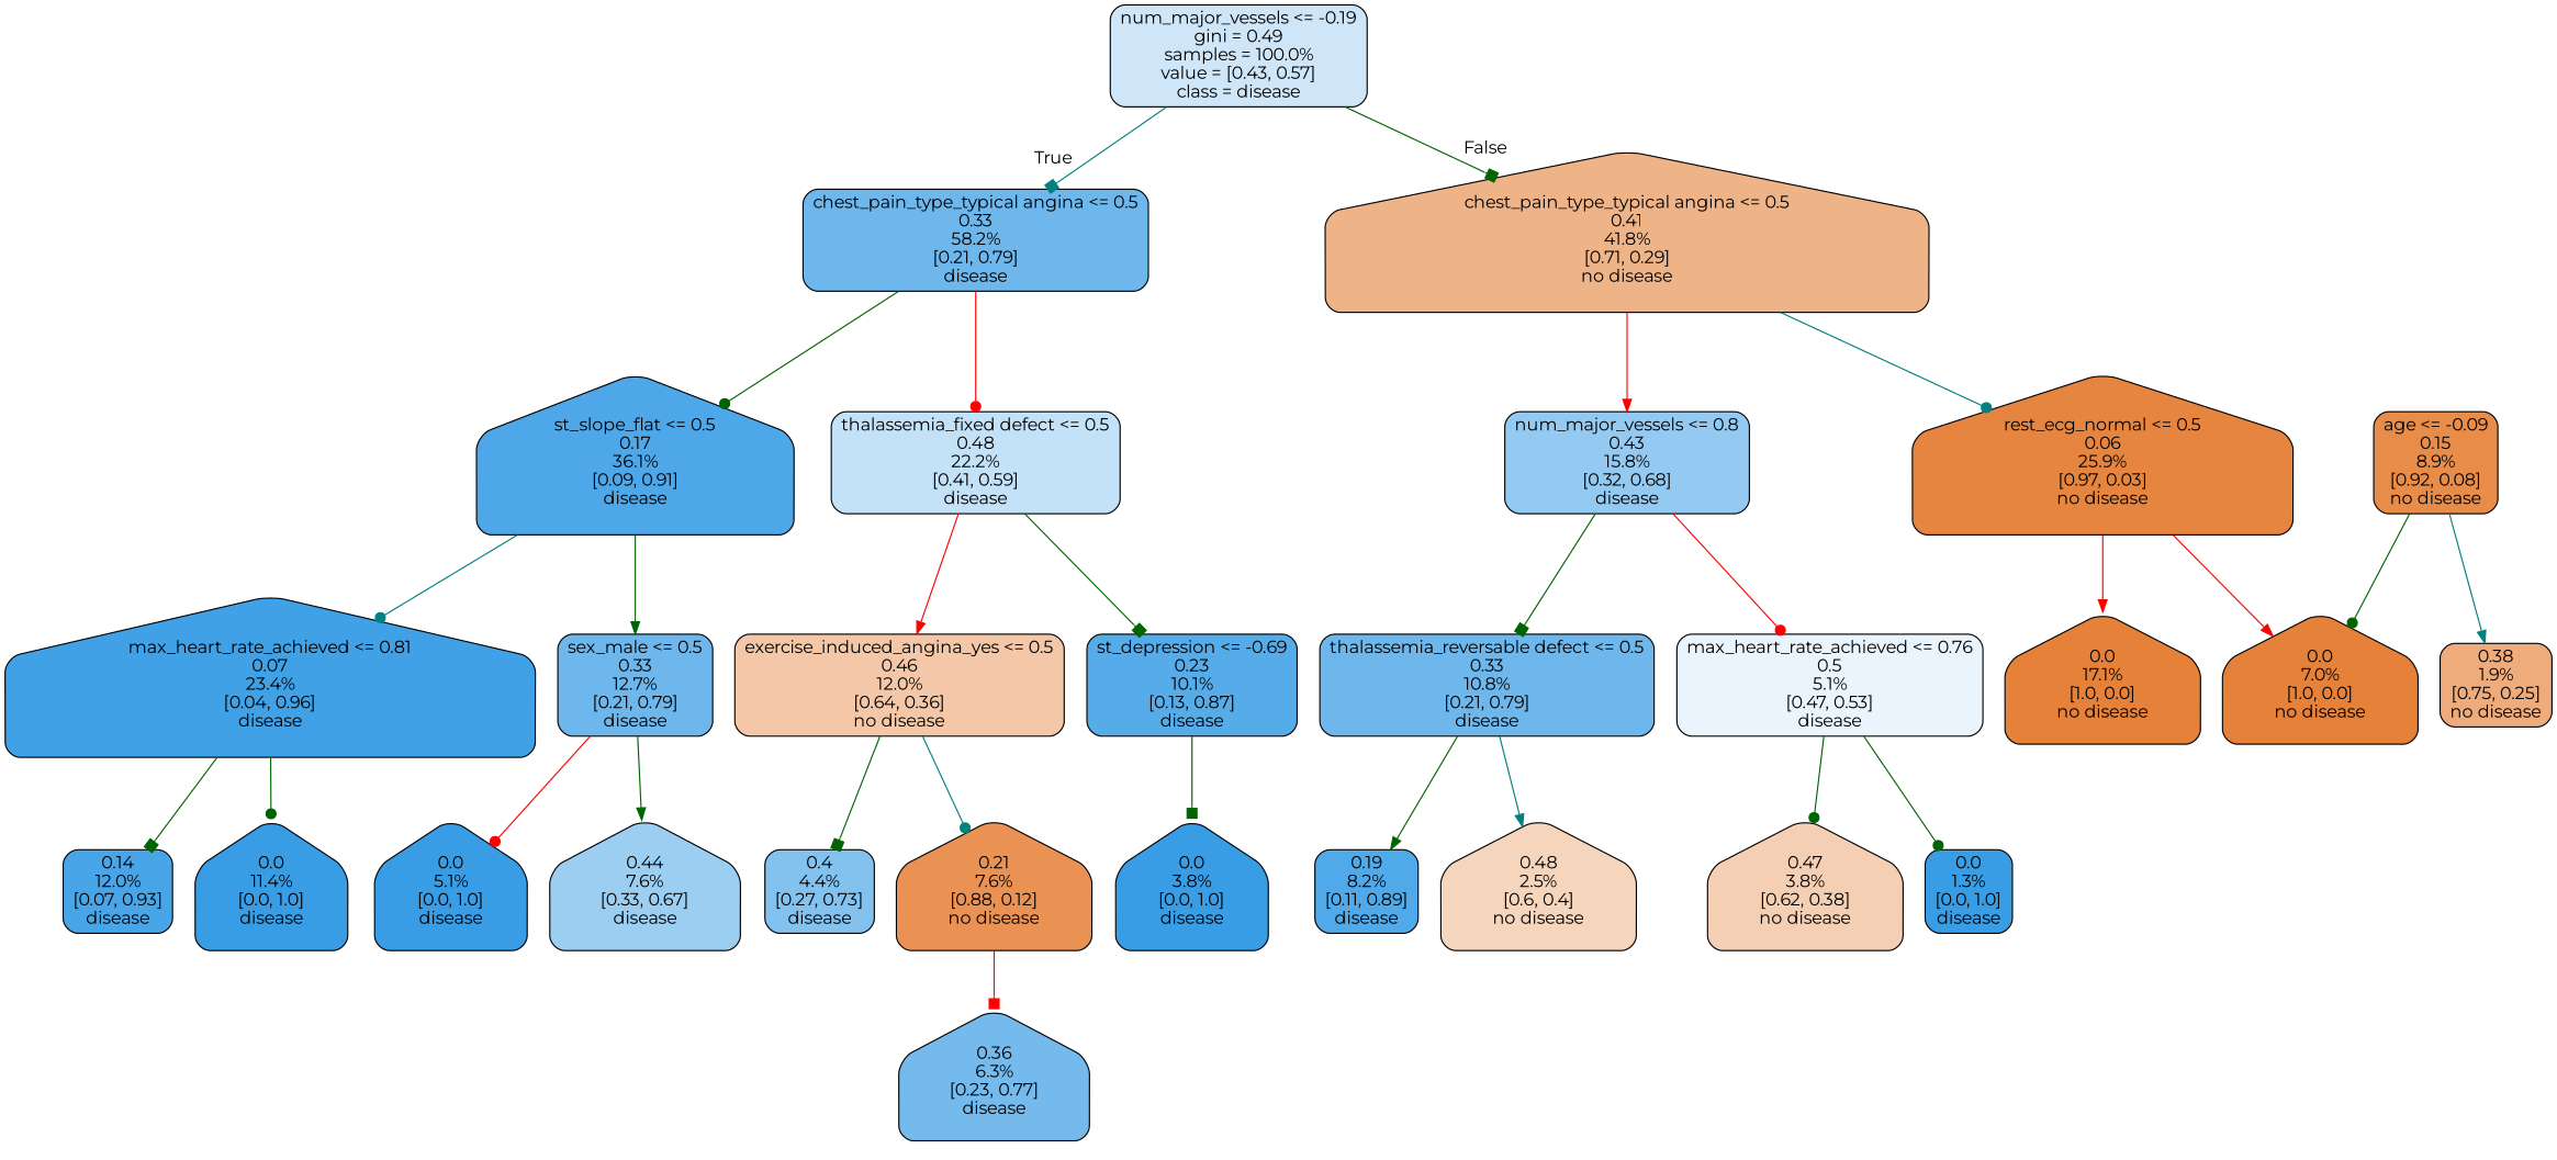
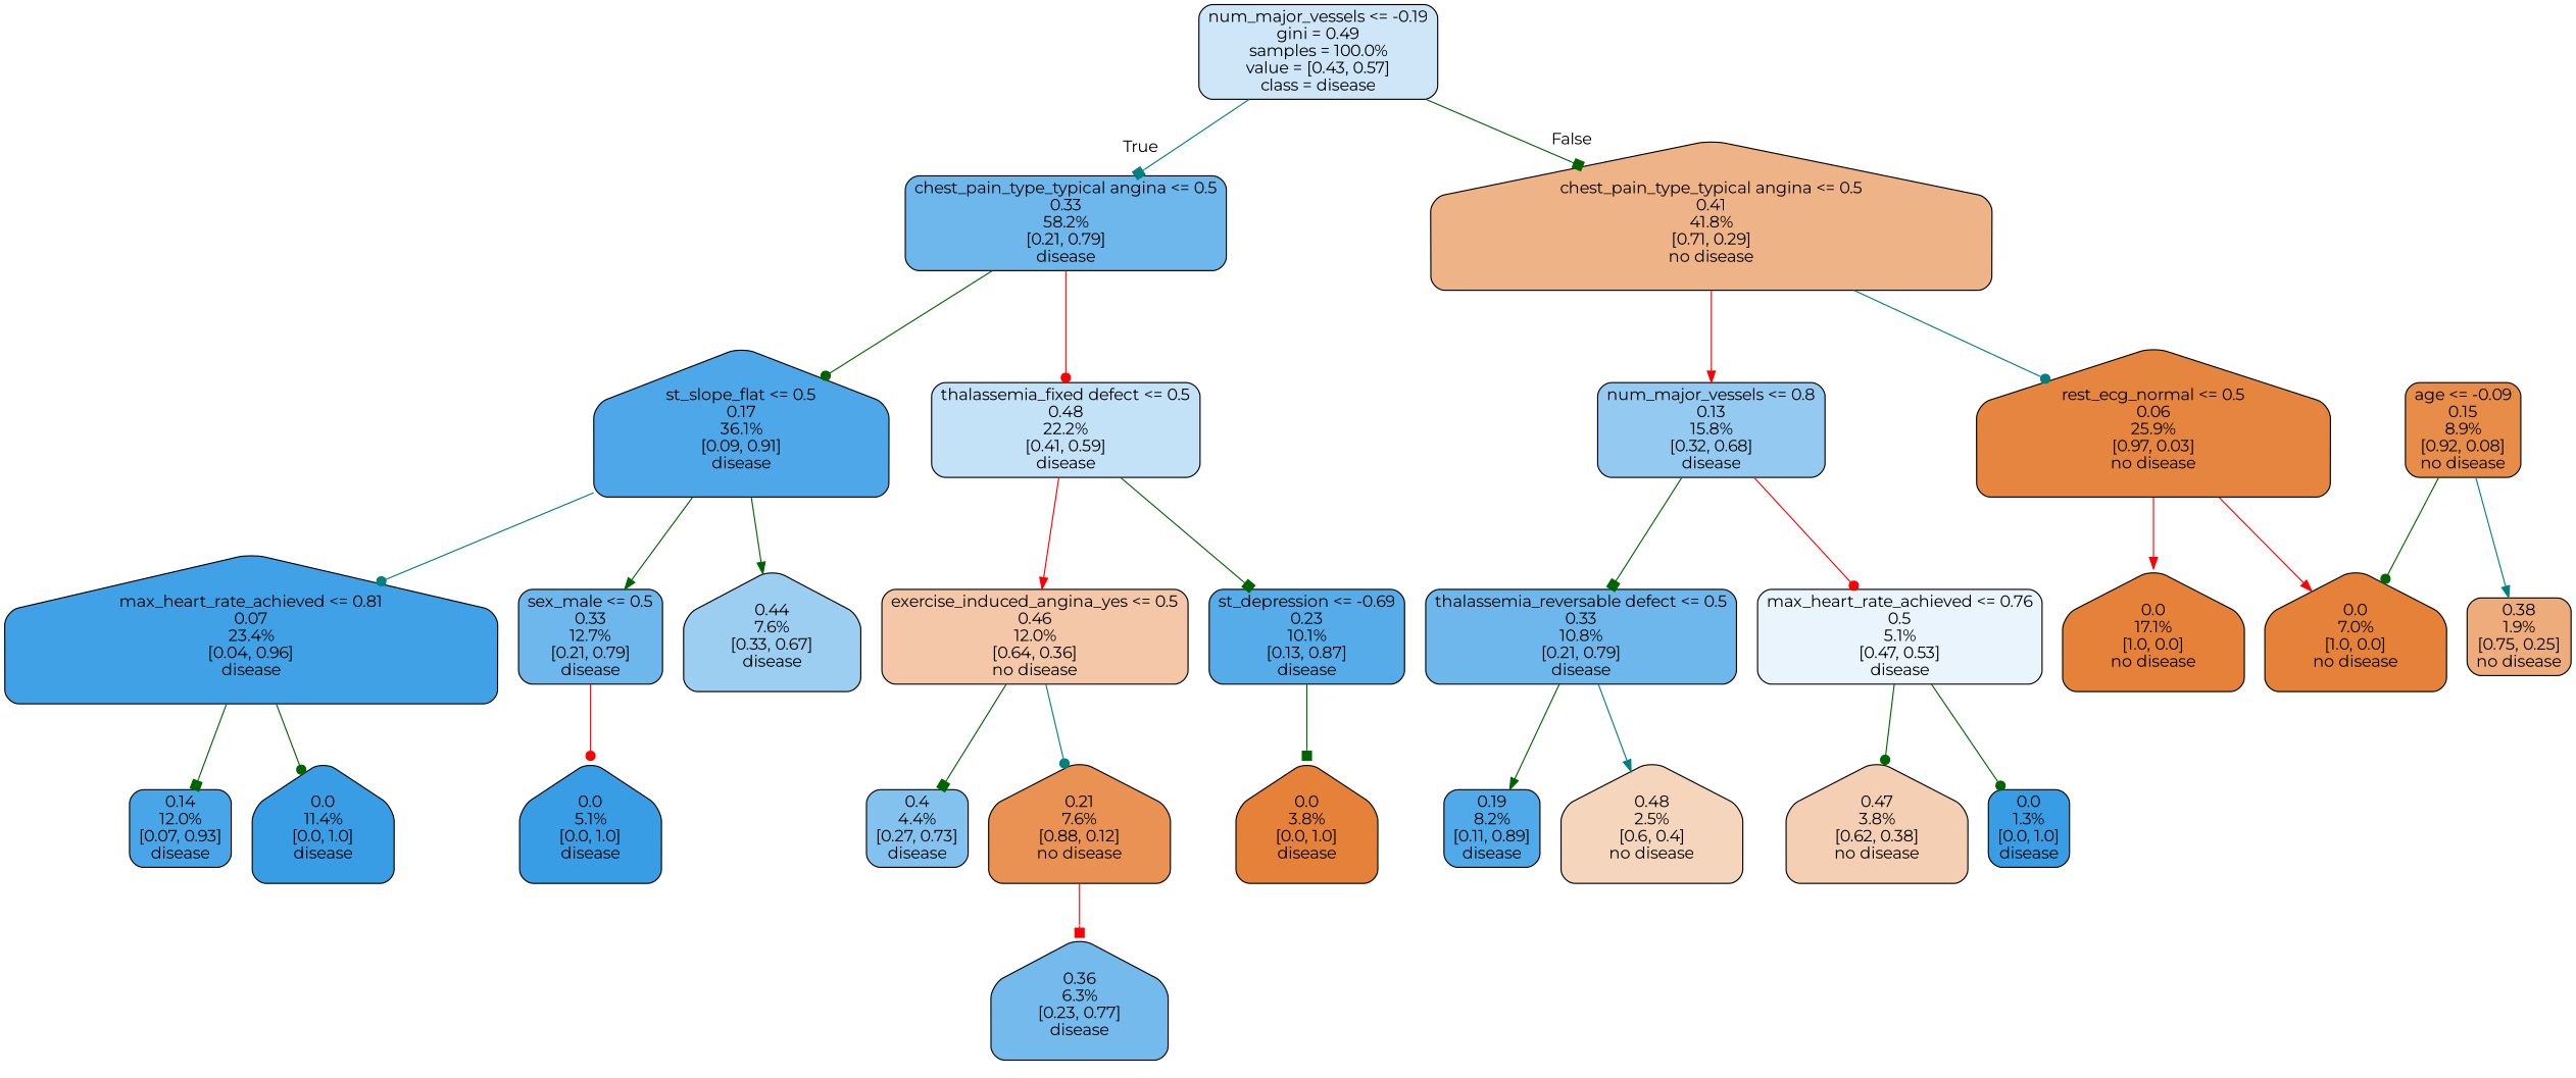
  digraph {
    fontname=Montserrat
    node [color=black fillcolor="#399de5ff" fontname=Montserrat shape=box style="filled, rounded"]
    edge [arrowhead=dot color=darkgreen fontname=Montserrat]
    n1 [fillcolor="#399de53f" label="num_major_vessels <= -0.19\ngini = 0.49\nsamples = 100.0%\nvalue = [0.43, 0.57]\nclass = disease"]
    n2 [fillcolor="#399de5bb" label="chest_pain_type_typical angina <= 0.5\n0.33\n58.2%\n[0.21, 0.79]\ndisease"]
    n3 [fillcolor="#e5813999" label="chest_pain_type_typical angina <= 0.5\n0.41\n41.8%\n[0.71, 0.29]\nno disease" shape=house]
    n4 [fillcolor="#399de5e5" label="st_slope_flat <= 0.5\n0.17\n36.1%\n[0.09, 0.91]\ndisease" shape=house]
    n5 [fillcolor="#399de54d" label="thalassemia_fixed defect <= 0.5\n0.48\n22.2%\n[0.41, 0.59]\ndisease"]
-   n6 [fillcolor="#399de589" label="num_major_vessels <= 0.8\n0.43\n15.8%\n[0.32, 0.68]\ndisease"]
+   n6 [fillcolor="#399de589" label="num_major_vessels <= 0.8\n0.13\n15.8%\n[0.32, 0.68]\ndisease"]
    n7 [fillcolor="#e58139f7" label="rest_ecg_normal <= 0.5\n0.06\n25.9%\n[0.97, 0.03]\nno disease" shape=house]
    n8 [fillcolor="#399de5f6" label="max_heart_rate_achieved <= 0.81\n0.07\n23.4%\n[0.04, 0.96]\ndisease" shape=house]
    n9 [fillcolor="#399de5bc" label="sex_male <= 0.5\n0.33\n12.7%\n[0.21, 0.79]\ndisease"]
    n10 [fillcolor="#e5813971" label="exercise_induced_angina_yes <= 0.5\n0.46\n12.0%\n[0.64, 0.36]\nno disease"]
    n11 [fillcolor="#399de5d9" label="st_depression <= -0.69\n0.23\n10.1%\n[0.13, 0.87]\ndisease"]
    n12 [fillcolor="#399de5eb" label="0.14\n12.0%\n[0.07, 0.93]\ndisease"]
    n13 [label="0.0\n11.4%\n[0.0, 1.0]\ndisease" shape=house]
    n14 [label="0.0\n5.1%\n[0.0, 1.0]\ndisease" shape=house]
    n15 [fillcolor="#399de57f" label="0.44\n7.6%\n[0.33, 0.67]\ndisease" shape=house]
    n16 [fillcolor="#399de59f" label="0.4\n4.4%\n[0.27, 0.73]\ndisease"]
    n17 [fillcolor="#e58139dd" label="0.21\n7.6%\n[0.88, 0.12]\nno disease" shape=house]
-   n18 [label="0.0\n3.8%\n[0.0, 1.0]\ndisease" shape=house]
+   n18 [fillcolor="#e58139ff" label="0.0\n3.8%\n[0.0, 1.0]\ndisease" shape=house]
    n19 [fillcolor="#399de5b3" label="0.36\n6.3%\n[0.23, 0.77]\ndisease" shape=house]
    n20 [fillcolor="#399de5bc" label="thalassemia_reversable defect <= 0.5\n0.33\n10.8%\n[0.21, 0.79]\ndisease"]
    n21 [fillcolor="#399de51c" label="max_heart_rate_achieved <= 0.76\n0.5\n5.1%\n[0.47, 0.53]\ndisease"]
    n22 [fillcolor="#e58139ff" label="0.0\n17.1%\n[1.0, 0.0]\nno disease" shape=house]
    n23 [fillcolor="#e58139ff" label="0.0\n7.0%\n[1.0, 0.0]\nno disease" shape=house]
    n24 [fillcolor="#399de5e1" label="0.19\n8.2%\n[0.11, 0.89]\ndisease"]
    n25 [fillcolor="#e5813955" label="0.48\n2.5%\n[0.6, 0.4]\nno disease" shape=house]
    n26 [fillcolor="#e5813960" label="0.47\n3.8%\n[0.62, 0.38]\nno disease" shape=house]
    n27 [label="0.0\n1.3%\n[0.0, 1.0]\ndisease"]
    n28 [fillcolor="#e58139e9" label="age <= -0.09\n0.15\n8.9%\n[0.92, 0.08]\nno disease"]
    n29 [fillcolor="#e58139aa" label="0.38\n1.9%\n[0.75, 0.25]\nno disease"]
    n1 -> n2 [arrowhead=box color=teal headlabel=True labelangle=45 labeldistance=2.5]
    n1 -> n3 [arrowhead=box headlabel=False labelangle=-45 labeldistance=2.5]
    n2 -> n4
    n2 -> n5 [color=red]
    n3 -> n6 [arrowhead=normal color=red]
    n3 -> n7 [color=teal]
    n4 -> n8 [color=teal]
    n4 -> n9 [arrowhead=normal]
    n5 -> n10 [arrowhead=normal color=red]
    n5 -> n11 [arrowhead=box]
    n6 -> n20 [arrowhead=box]
    n6 -> n21 [color=red]
    n7 -> n22 [arrowhead=normal color=red]
    n7 -> n23 [arrowhead=normal color=red]
    n8 -> n12 [arrowhead=box]
    n8 -> n13
    n9 -> n14 [color=red]
-   n9 -> n15 [arrowhead=normal]
+   n4 -> n15 [arrowhead=normal]
    n10 -> n16 [arrowhead=box]
    n10 -> n17 [color=teal]
    n11 -> n18 [arrowhead=box]
    n17 -> n19 [arrowhead=box color=red]
    n20 -> n24 [arrowhead=normal]
    n20 -> n25 [arrowhead=normal color=teal]
    n21 -> n26
    n21 -> n27
    n28 -> n23
    n28 -> n29 [arrowhead=normal color=teal]
  }
